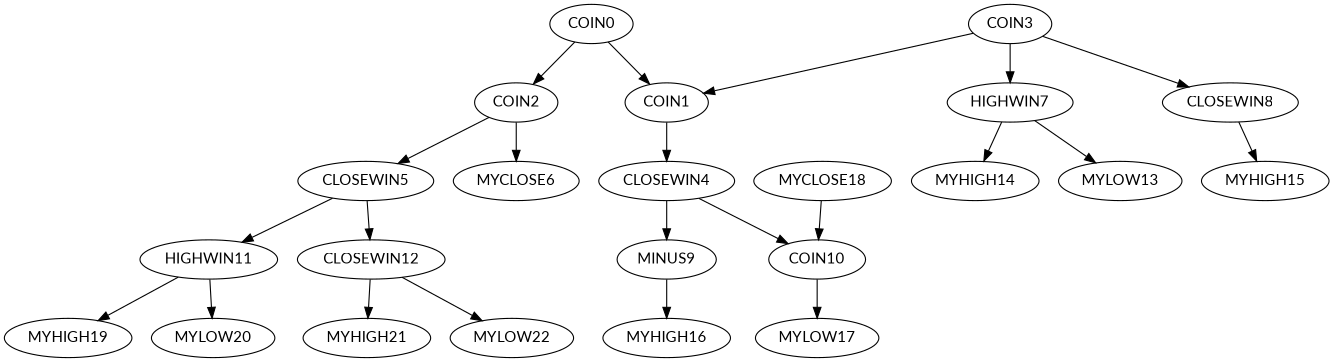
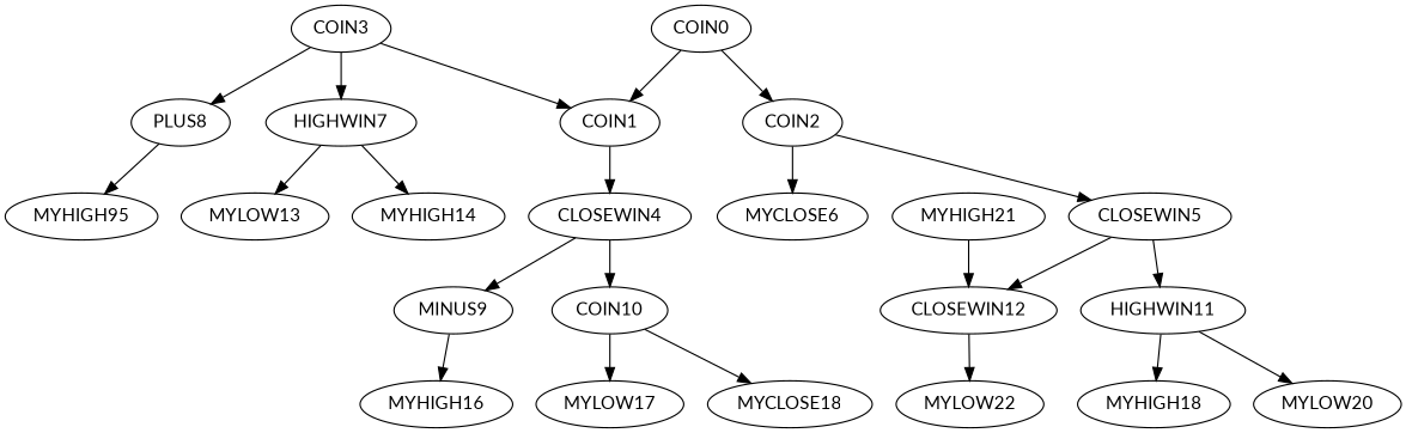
  digraph {
    fontname=Lato
    node [fontname=Lato]
    edge [fontname=Lato]
    COIN0
    COIN1
    COIN2
    CLOSEWIN4
    CLOSEWIN5
    MYCLOSE6
    COIN3
    HIGHWIN7
-   PLUS8 [label=CLOSEWIN8]
+   PLUS8
    MINUS9
    COIN10
    HIGHWIN11
    CLOSEWIN12
    MYLOW13
    MYHIGH14
-   MYHIGH15
+   MYHIGH15 [label=MYHIGH95]
    MYHIGH16
    MYLOW17
    MYCLOSE18
-   MYHIGH19
+   MYHIGH19 [label=MYHIGH18]
    MYLOW20
    MYHIGH21
    MYLOW22
    COIN0 -> COIN1
    COIN0 -> COIN2
    COIN1 -> CLOSEWIN4
    COIN2 -> CLOSEWIN5
    COIN2 -> MYCLOSE6
    CLOSEWIN4 -> MINUS9
    CLOSEWIN4 -> COIN10
    CLOSEWIN5 -> HIGHWIN11
    CLOSEWIN5 -> CLOSEWIN12
    COIN3 -> COIN1
    COIN3 -> HIGHWIN7
    COIN3 -> PLUS8
    HIGHWIN7 -> MYLOW13
    HIGHWIN7 -> MYHIGH14
    PLUS8 -> MYHIGH15
    MINUS9 -> MYHIGH16
    COIN10 -> MYLOW17
-   MYCLOSE18 -> COIN10
+   COIN10 -> MYCLOSE18
    HIGHWIN11 -> MYHIGH19
    HIGHWIN11 -> MYLOW20
-   CLOSEWIN12 -> MYHIGH21
+   MYHIGH21 -> CLOSEWIN12
    CLOSEWIN12 -> MYLOW22
  }
